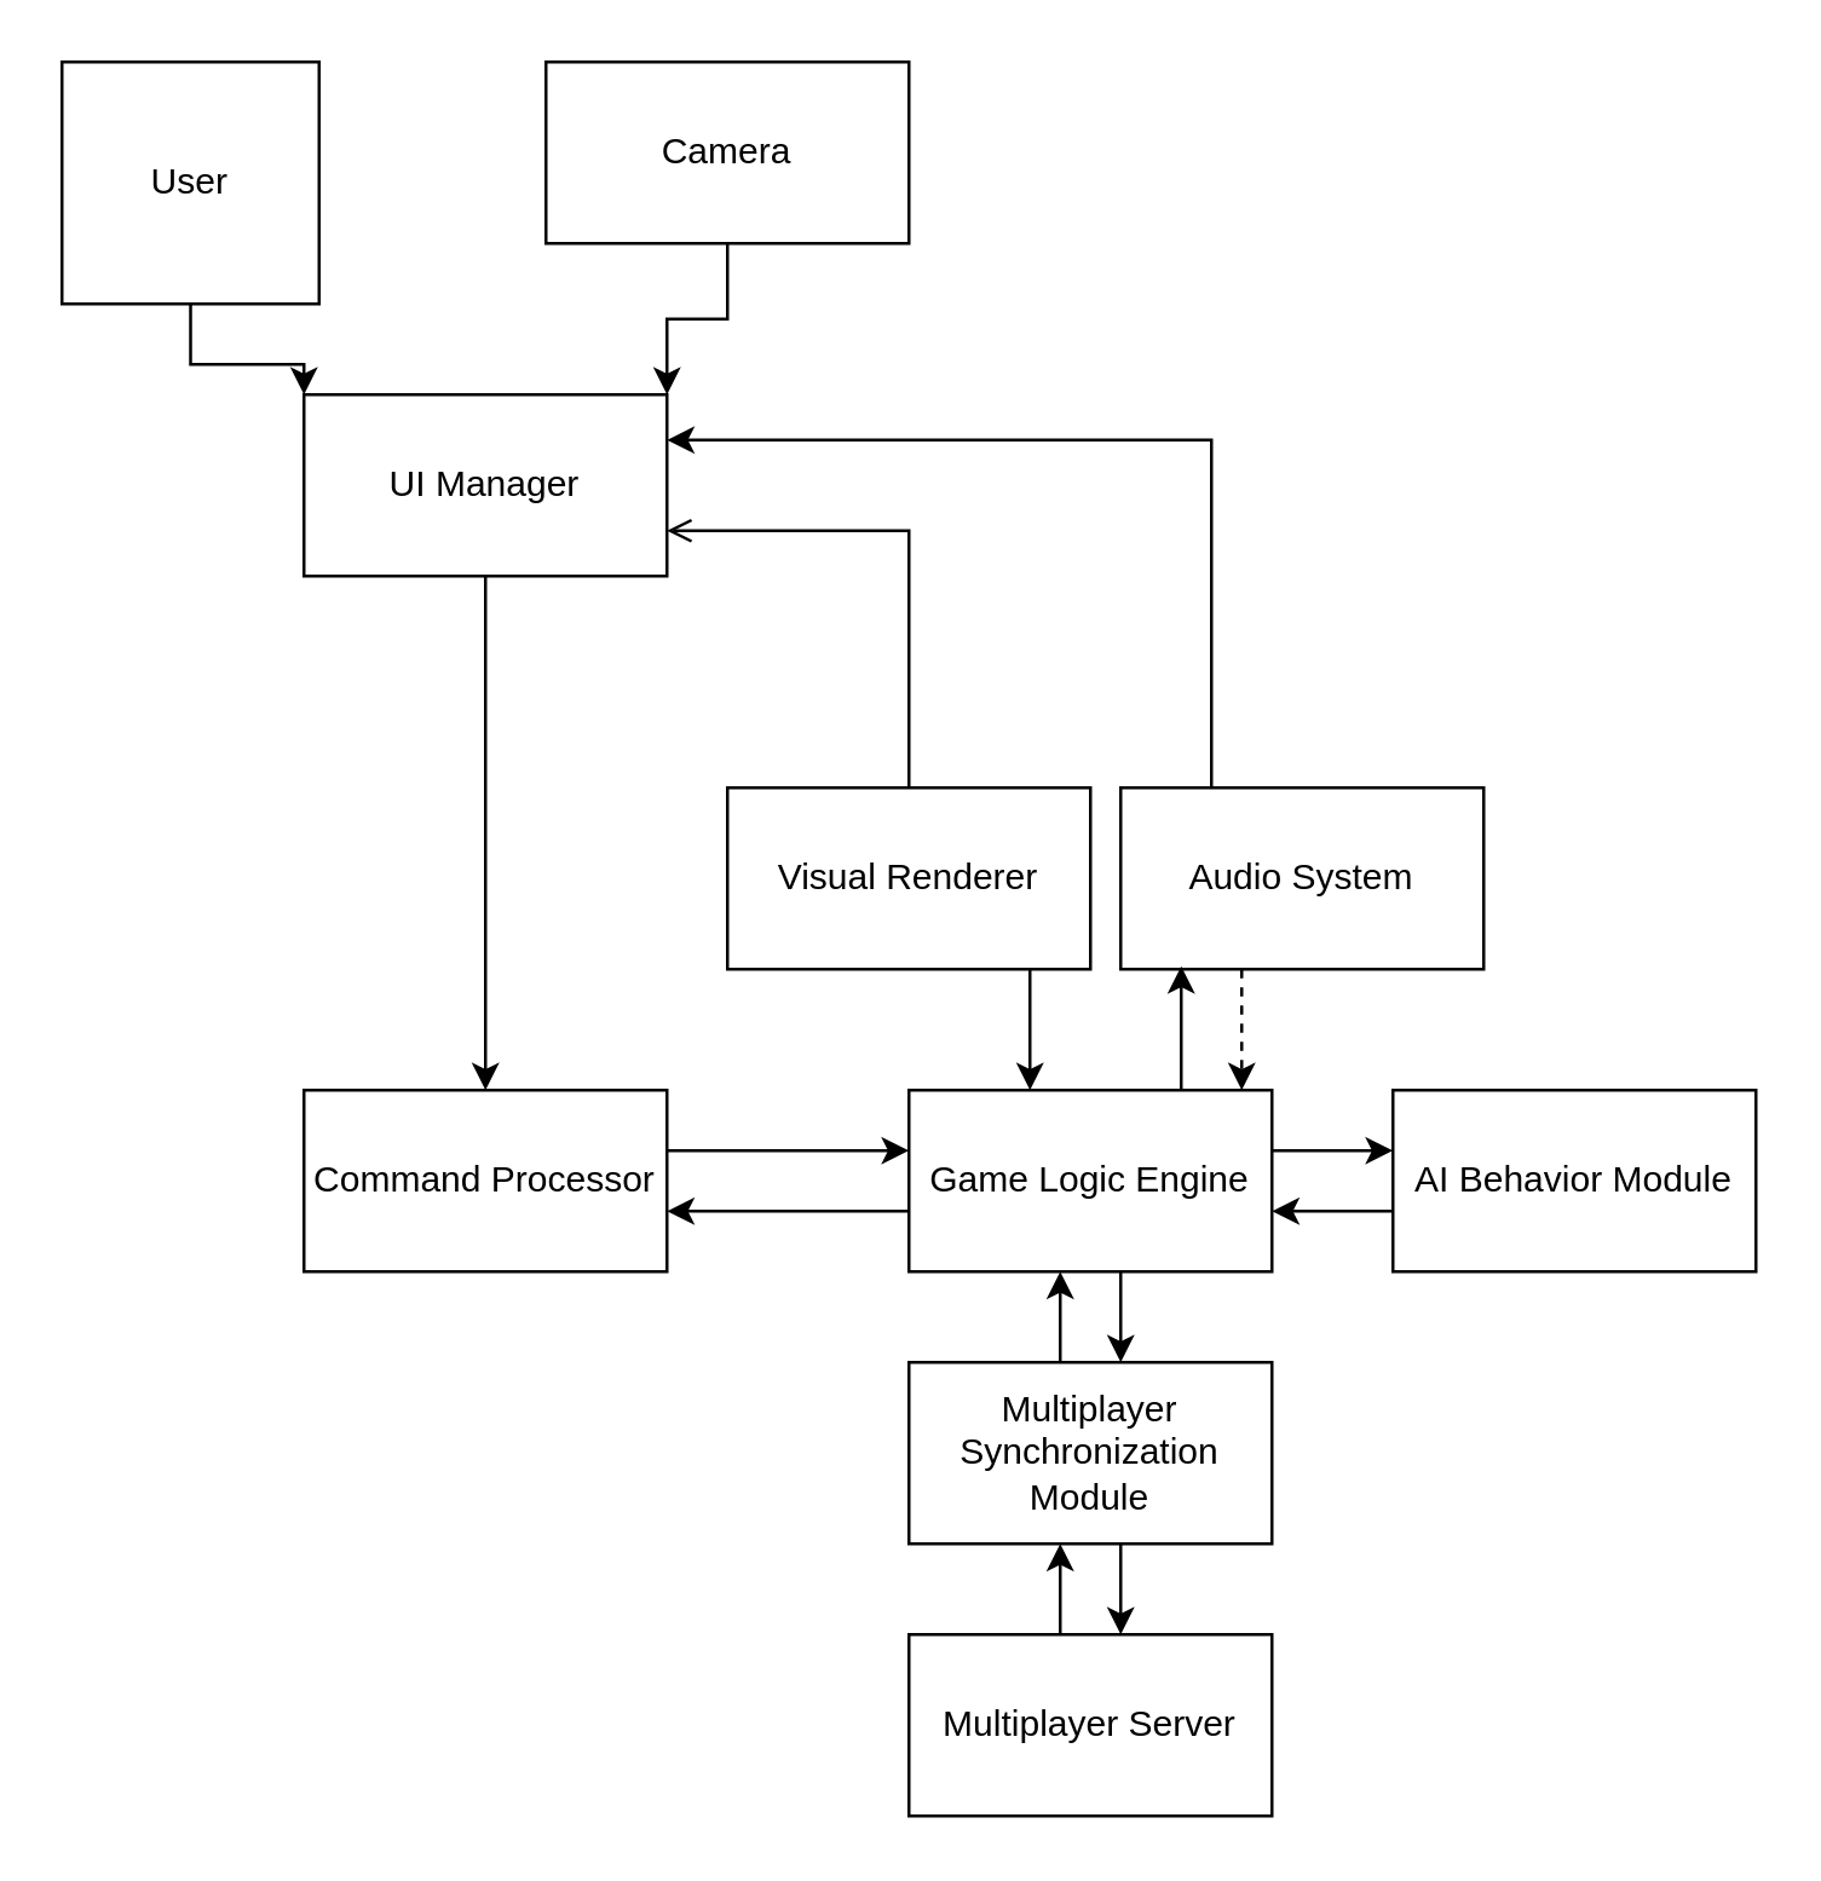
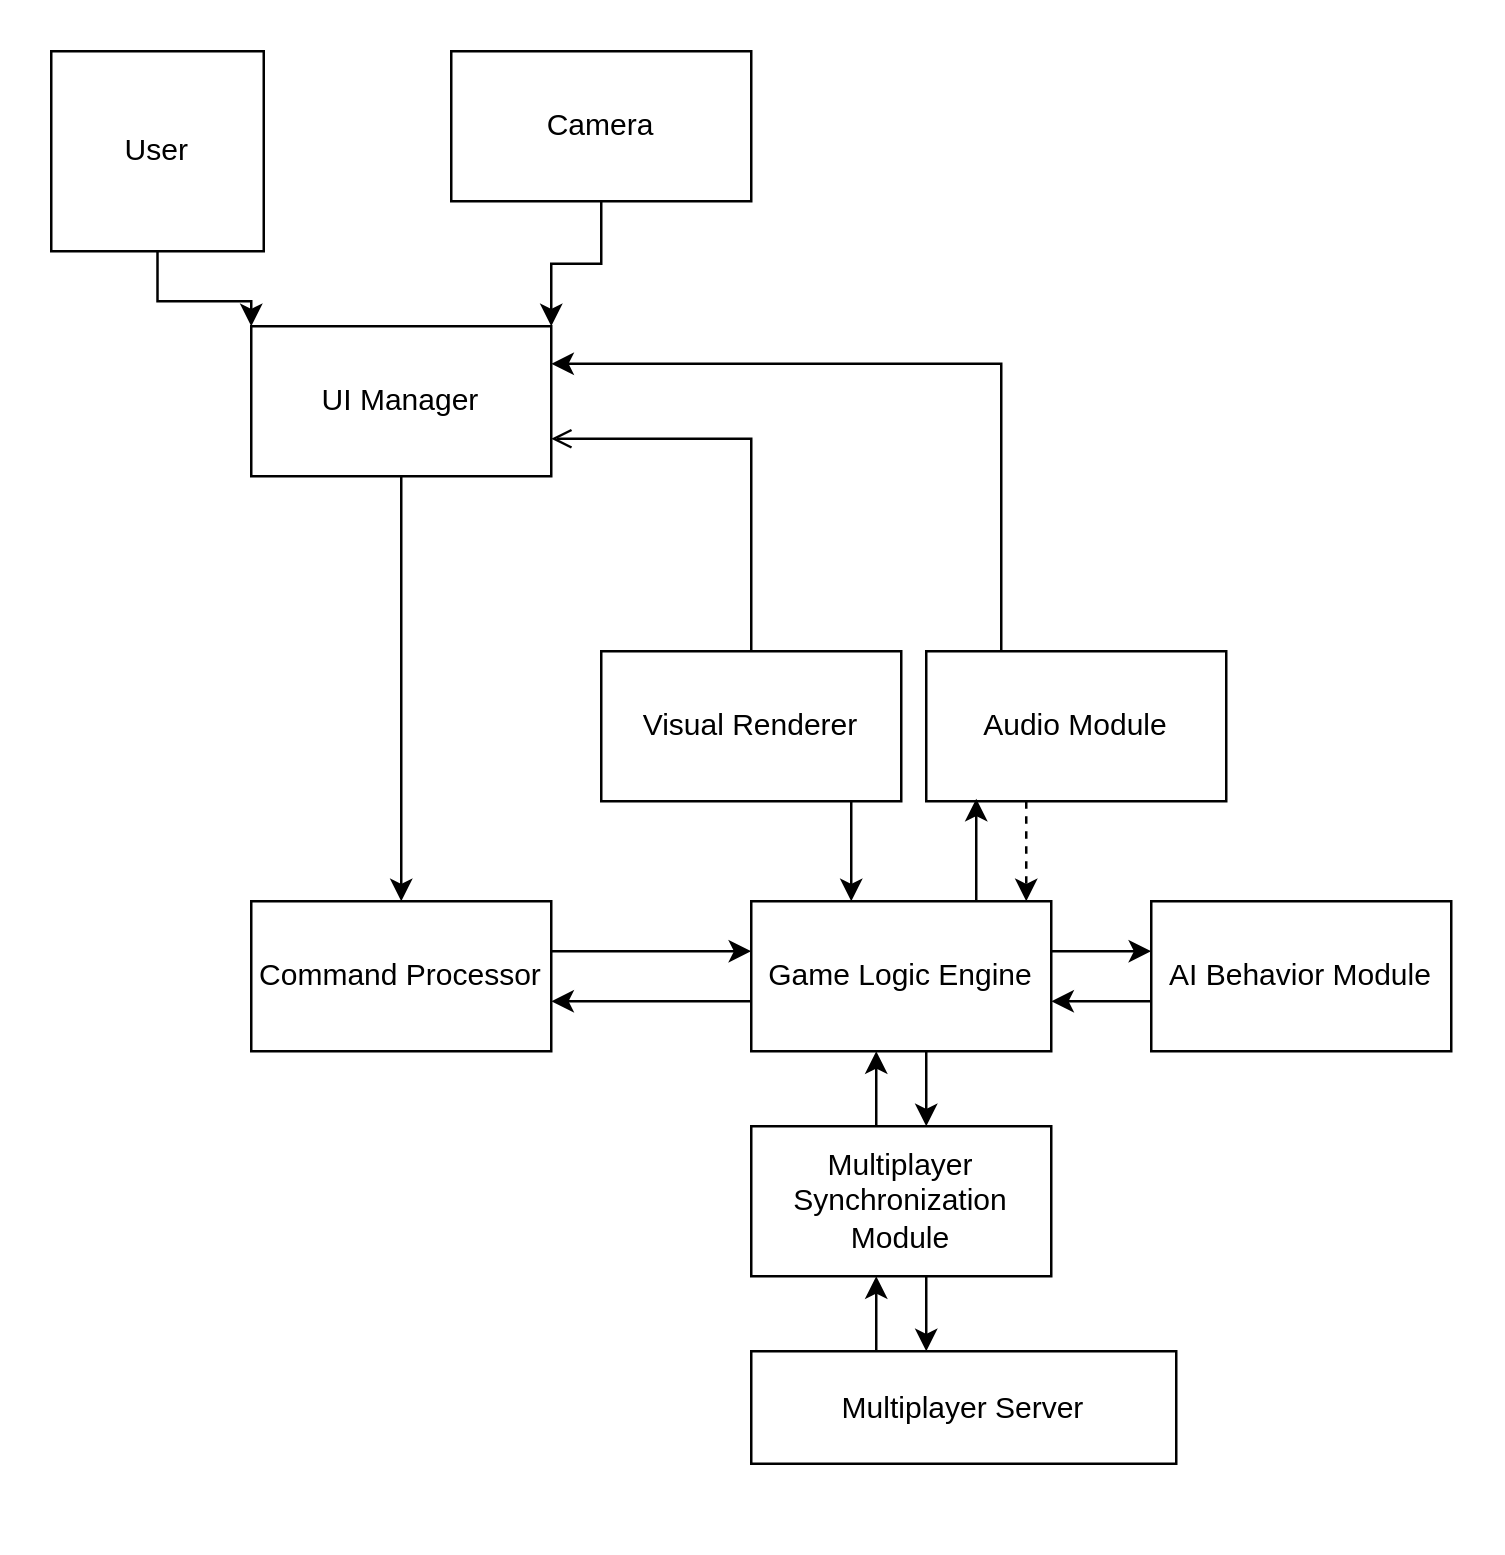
  <mxCell id="0" />
  <mxCell id="1" parent="0" />
  <mxCell id="2" style="edgeStyle=orthogonalEdgeStyle;rounded=0;orthogonalLoop=1;jettySize=auto;html=1;exitX=0.5;exitY=1;exitDx=0;exitDy=0;entryX=0;entryY=0;entryDx=0;entryDy=0;" edge="1" parent="1" source="3" target="5"><mxGeometry relative="1" as="geometry" /></mxCell>
  <mxCell id="3" value="User" style="rounded=0;whiteSpace=wrap;html=1;" vertex="1" parent="1"><mxGeometry x="20" y="20" width="85" height="80" as="geometry" /></mxCell>
  <mxCell id="4" value="" style="edgeStyle=orthogonalEdgeStyle;rounded=0;orthogonalLoop=1;jettySize=auto;html=1;" edge="1" parent="1" source="5" target="7"><mxGeometry relative="1" as="geometry"><Array as="points"><mxPoint x="160" y="260" /><mxPoint x="160" y="260" /></Array></mxGeometry></mxCell>
  <mxCell id="5" value="UI Manager" style="rounded=0;whiteSpace=wrap;html=1;" vertex="1" parent="1"><mxGeometry x="100" y="130" width="120" height="60" as="geometry" /></mxCell>
  <mxCell id="6" value="" style="edgeStyle=orthogonalEdgeStyle;rounded=0;orthogonalLoop=1;jettySize=auto;html=1;" edge="1" parent="1" source="7" target="13"><mxGeometry relative="1" as="geometry"><Array as="points"><mxPoint x="250" y="380" /><mxPoint x="250" y="380" /></Array></mxGeometry></mxCell>
  <mxCell id="7" value="Command Processor" style="rounded=0;whiteSpace=wrap;html=1;" vertex="1" parent="1"><mxGeometry x="100" y="360" width="120" height="60" as="geometry" /></mxCell>
  <mxCell id="8" style="edgeStyle=orthogonalEdgeStyle;rounded=0;orthogonalLoop=1;jettySize=auto;html=1;exitX=0.5;exitY=1;exitDx=0;exitDy=0;entryX=1;entryY=0;entryDx=0;entryDy=0;" edge="1" parent="1" source="9" target="5"><mxGeometry relative="1" as="geometry" /></mxCell>
  <mxCell id="9" value="Camera" style="rounded=0;whiteSpace=wrap;html=1;" vertex="1" parent="1"><mxGeometry x="180" y="20" width="120" height="60" as="geometry" /></mxCell>
  <mxCell id="10" value="" style="edgeStyle=orthogonalEdgeStyle;rounded=0;orthogonalLoop=1;jettySize=auto;html=1;" edge="1" parent="1" source="13" target="7"><mxGeometry relative="1" as="geometry"><Array as="points"><mxPoint x="260" y="400" /><mxPoint x="260" y="400" /></Array></mxGeometry></mxCell>
  <mxCell id="11" value="" style="edgeStyle=orthogonalEdgeStyle;rounded=0;orthogonalLoop=1;jettySize=auto;html=1;" edge="1" parent="1" source="13" target="15"><mxGeometry relative="1" as="geometry"><Array as="points"><mxPoint x="440" y="380" /><mxPoint x="440" y="380" /></Array></mxGeometry></mxCell>
  <mxCell id="12" value="" style="edgeStyle=orthogonalEdgeStyle;rounded=0;orthogonalLoop=1;jettySize=auto;html=1;" edge="1" parent="1" source="13" target="18"><mxGeometry relative="1" as="geometry"><Array as="points"><mxPoint x="370" y="430" /><mxPoint x="370" y="430" /></Array></mxGeometry></mxCell>
  <mxCell id="13" value="Game Logic Engine" style="rounded=0;whiteSpace=wrap;html=1;" vertex="1" parent="1"><mxGeometry x="300" y="360" width="120" height="60" as="geometry" /></mxCell>
  <mxCell id="14" value="" style="edgeStyle=orthogonalEdgeStyle;rounded=0;orthogonalLoop=1;jettySize=auto;html=1;" edge="1" parent="1" source="15" target="13"><mxGeometry relative="1" as="geometry"><Array as="points"><mxPoint x="440" y="400" /><mxPoint x="440" y="400" /></Array></mxGeometry></mxCell>
  <mxCell id="15" value="AI Behavior Module" style="rounded=0;whiteSpace=wrap;html=1;" vertex="1" parent="1"><mxGeometry x="460" y="360" width="120" height="60" as="geometry" /></mxCell>
  <mxCell id="16" value="" style="edgeStyle=orthogonalEdgeStyle;rounded=0;orthogonalLoop=1;jettySize=auto;html=1;" edge="1" parent="1" source="18" target="13"><mxGeometry relative="1" as="geometry"><Array as="points"><mxPoint x="350" y="440" /><mxPoint x="350" y="440" /></Array></mxGeometry></mxCell>
  <mxCell id="17" value="" style="edgeStyle=orthogonalEdgeStyle;rounded=0;orthogonalLoop=1;jettySize=auto;html=1;" edge="1" parent="1" source="18" target="20"><mxGeometry relative="1" as="geometry"><Array as="points"><mxPoint x="370" y="520" /><mxPoint x="370" y="520" /></Array></mxGeometry></mxCell>
  <mxCell id="18" value="Multiplayer Synchronization Module" style="rounded=0;whiteSpace=wrap;html=1;" vertex="1" parent="1"><mxGeometry x="300" y="450" width="120" height="60" as="geometry" /></mxCell>
  <mxCell id="19" value="" style="edgeStyle=orthogonalEdgeStyle;rounded=0;orthogonalLoop=1;jettySize=auto;html=1;" edge="1" parent="1" source="20" target="18"><mxGeometry relative="1" as="geometry"><Array as="points"><mxPoint x="350" y="530" /><mxPoint x="350" y="530" /></Array></mxGeometry></mxCell>
- <mxCell id="20" value="Multiplayer Server" style="rounded=0;whiteSpace=wrap;html=1;" vertex="1" parent="1"><mxGeometry x="300" y="540" width="120" height="60" as="geometry" /></mxCell>
+ <mxCell id="20" value="Multiplayer Server" style="rounded=0;whiteSpace=wrap;html=1;" vertex="1" parent="1"><mxGeometry x="300" y="540" width="170" height="45" as="geometry" /></mxCell>
  <mxCell id="21" style="edgeStyle=orthogonalEdgeStyle;rounded=0;orthogonalLoop=1;jettySize=auto;html=1;entryX=1;entryY=0.75;entryDx=0;entryDy=0;exitX=0.5;exitY=0;exitDx=0;exitDy=0;endArrow=open;" edge="1" parent="1" source="22" target="5"><mxGeometry relative="1" as="geometry" /></mxCell>
  <mxCell id="22" value="Visual Renderer" style="rounded=0;whiteSpace=wrap;html=1;" vertex="1" parent="1"><mxGeometry x="240" y="260" width="120" height="60" as="geometry" /></mxCell>
  <mxCell id="23" style="edgeStyle=orthogonalEdgeStyle;rounded=0;orthogonalLoop=1;jettySize=auto;html=1;dashed=1;" edge="1" parent="1" source="25" target="13"><mxGeometry relative="1" as="geometry"><Array as="points"><mxPoint x="410" y="340" /><mxPoint x="410" y="340" /></Array></mxGeometry></mxCell>
  <mxCell id="24" style="edgeStyle=orthogonalEdgeStyle;rounded=0;orthogonalLoop=1;jettySize=auto;html=1;entryX=1;entryY=0.25;entryDx=0;entryDy=0;exitX=0.25;exitY=0;exitDx=0;exitDy=0;" edge="1" parent="1" source="25" target="5"><mxGeometry relative="1" as="geometry"><Array as="points"><mxPoint x="400" y="145" /></Array></mxGeometry></mxCell>
- <mxCell id="25" value="Audio System" style="rounded=0;whiteSpace=wrap;html=1;" vertex="1" parent="1"><mxGeometry x="370" y="260" width="120" height="60" as="geometry" /></mxCell>
+ <mxCell id="25" value="Audio Module" style="rounded=0;whiteSpace=wrap;html=1;" vertex="1" parent="1"><mxGeometry x="370" y="260" width="120" height="60" as="geometry" /></mxCell>
  <mxCell id="26" style="edgeStyle=orthogonalEdgeStyle;rounded=0;orthogonalLoop=1;jettySize=auto;html=1;entryX=0.675;entryY=0.989;entryDx=0;entryDy=0;entryPerimeter=0;" edge="1" parent="1"><mxGeometry relative="1" as="geometry"><mxPoint x="390" y="360" as="sourcePoint" /><mxPoint x="390" y="319" as="targetPoint" /><Array as="points"><mxPoint x="390" y="330" /><mxPoint x="390" y="330" /></Array></mxGeometry></mxCell>
  <mxCell id="27" style="edgeStyle=orthogonalEdgeStyle;rounded=0;orthogonalLoop=1;jettySize=auto;html=1;" edge="1" parent="1"><mxGeometry relative="1" as="geometry"><mxPoint x="340" y="320" as="sourcePoint" /><mxPoint x="340" y="360" as="targetPoint" /><Array as="points"><mxPoint x="340" y="350" /><mxPoint x="340" y="350" /></Array></mxGeometry></mxCell>
